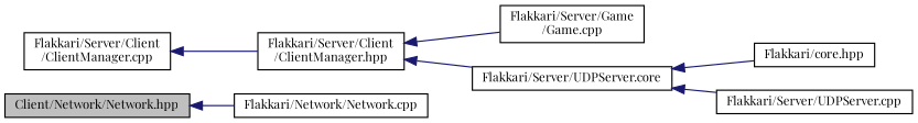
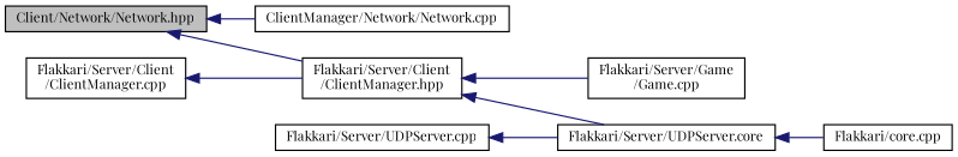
  digraph {
    fontname="Playfair Display"
    rankdir=LR
    node [color=black fillcolor=white fontname="Playfair Display" fontsize=10 shape=record style=filled]
    edge [color=midnightblue dir=back fontname="Playfair Display" fontsize=10 labelfontname=Helvetica labelfontsize=10 style=solid]
    n1 [fillcolor=grey75 fontcolor=black height=0.2 label="Client/Network/Network.hpp" width=0.4]
-   n2 [height=0.2 label="Flakkari/Network/Network.cpp" width=0.4]
+   n2 [height=0.2 label="ClientManager/Network/Network.cpp" width=0.4]
    n3 [height=0.2 label="Flakkari/Server/Client\l/ClientManager.hpp" width=0.4]
    n4 [height=0.2 label="Flakkari/Server/Game\l/Game.cpp" width=0.4]
    n5 [height=0.2 label="Flakkari/Server/UDPServer.core" width=0.4]
    n6 [height=0.2 label="Flakkari/Server/Client\l/ClientManager.cpp" width=0.4]
-   n7 [height=0.2 label="Flakkari/core.hpp" width=0.4]
+   n7 [height=0.2 label="Flakkari/core.cpp" width=0.4]
    n8 [height=0.2 label="Flakkari/Server/UDPServer.cpp" width=0.4]
    n1 -> n2
+   n1 -> n3
    n3 -> n4
    n3 -> n5
    n5 -> n7
-   n5 -> n8
+   n8 -> n5
    n6 -> n3
  }
